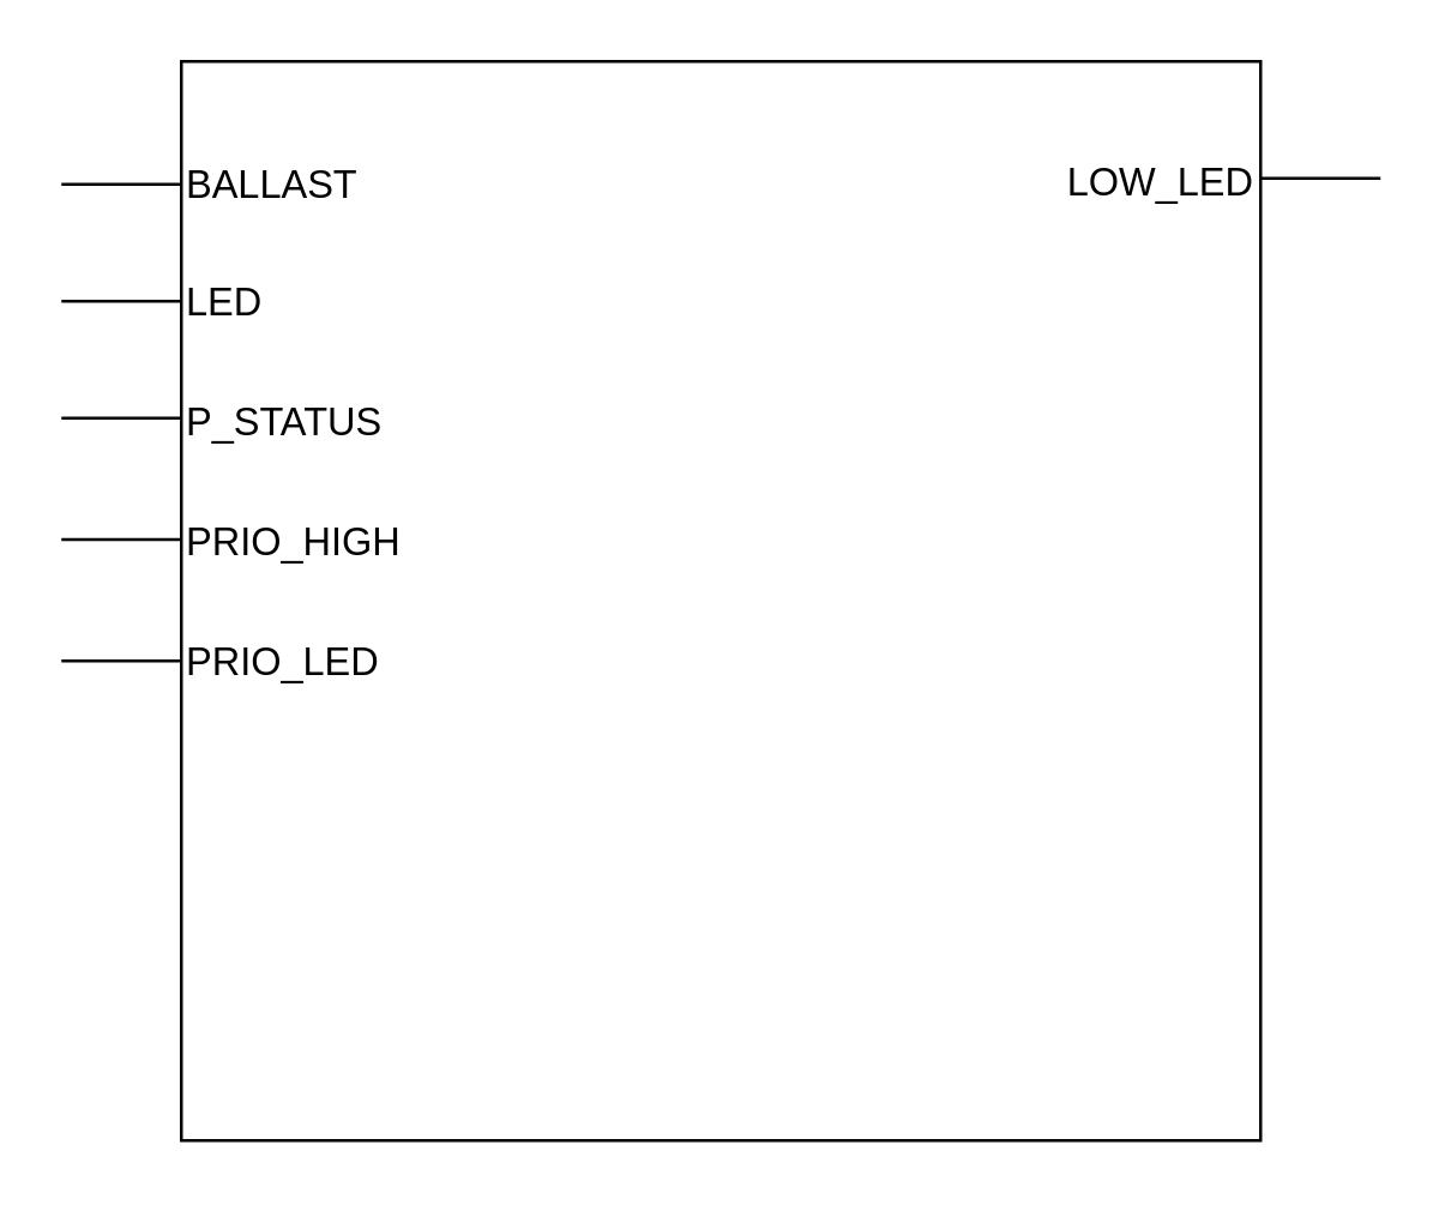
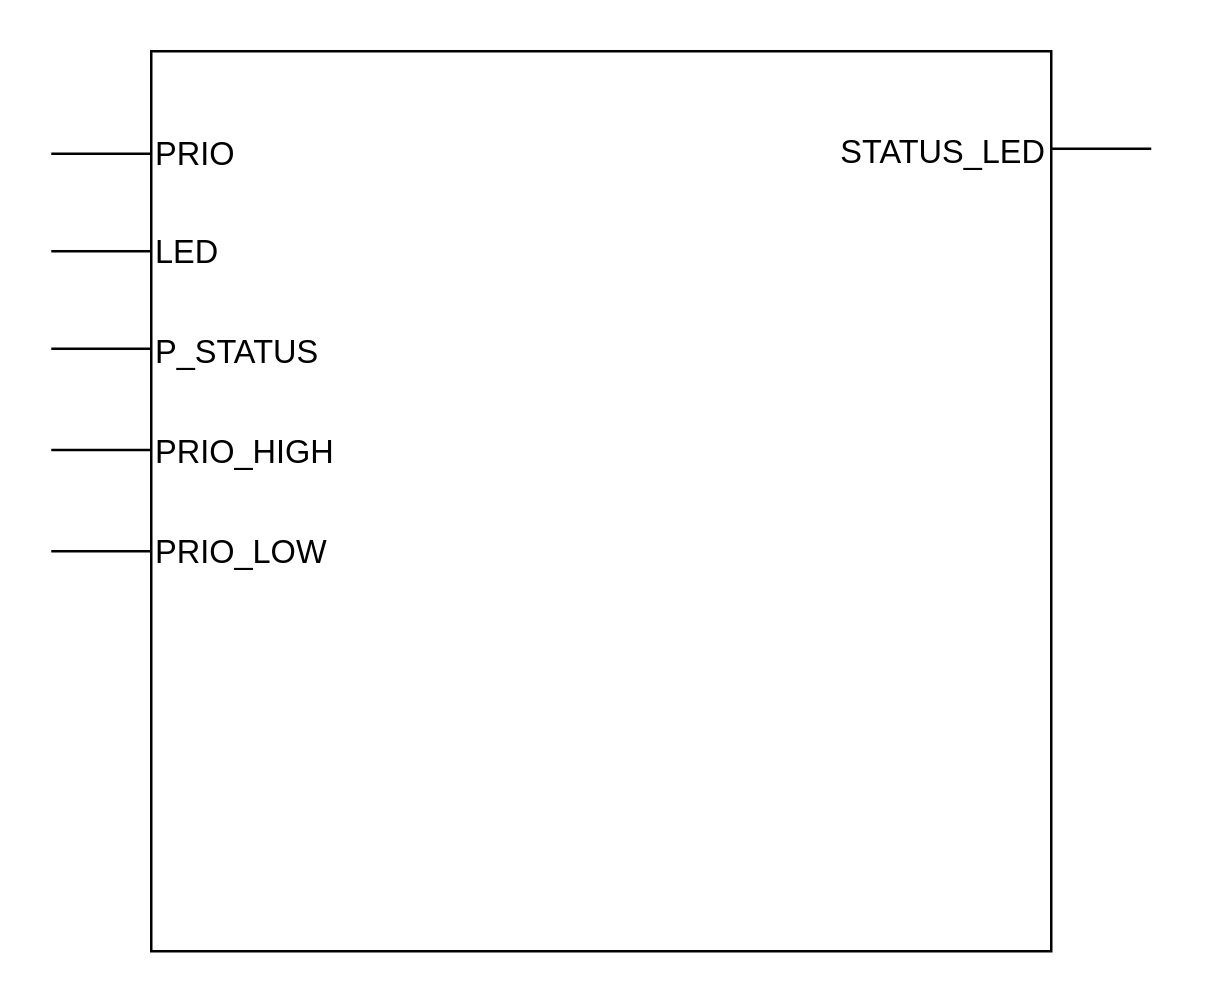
  <mxCell id="0" />
  <mxCell id="1" parent="0" />
  <mxCell id="2" value="" style="whiteSpace=wrap;html=1;aspect=fixed;" parent="1" vertex="1"><mxGeometry x="60" y="20" width="360" height="360" as="geometry" /></mxCell>
  <mxCell id="3" value="" style="endArrow=none;html=1;fontSize=13;" parent="1" edge="1"><mxGeometry width="50" height="50" relative="1" as="geometry"><mxPoint x="60" y="100" as="sourcePoint" /><mxPoint x="20" y="100" as="targetPoint" /><Array as="points"><mxPoint x="60" y="100" /></Array></mxGeometry></mxCell>
  <mxCell id="4" value="LED" style="text;html=1;strokeColor=none;fillColor=none;align=left;verticalAlign=middle;whiteSpace=wrap;rounded=0;fontSize=13;" parent="1" vertex="1"><mxGeometry x="60" y="90" width="80" height="20" as="geometry" /></mxCell>
  <mxCell id="5" value="" style="endArrow=none;html=1;fontSize=13;" parent="1" edge="1"><mxGeometry width="50" height="50" relative="1" as="geometry"><mxPoint x="420" y="59" as="sourcePoint" /><mxPoint x="460" y="59" as="targetPoint" /><Array as="points"><mxPoint x="420" y="59" /></Array></mxGeometry></mxCell>
- <mxCell id="6" value="LOW_LED" style="text;html=1;strokeColor=none;fillColor=none;align=right;verticalAlign=middle;whiteSpace=wrap;rounded=0;fontSize=13;" parent="1" vertex="1"><mxGeometry x="340" y="50" width="80" height="20" as="geometry" /></mxCell>
+ <mxCell id="6" value="STATUS_LED" style="text;html=1;strokeColor=none;fillColor=none;align=right;verticalAlign=middle;whiteSpace=wrap;rounded=0;fontSize=13;" parent="1" vertex="1"><mxGeometry x="340" y="50" width="80" height="20" as="geometry" /></mxCell>
  <mxCell id="7" value="" style="endArrow=none;html=1;fontSize=13;" parent="1" edge="1"><mxGeometry width="50" height="50" relative="1" as="geometry"><mxPoint x="60" y="139" as="sourcePoint" /><mxPoint x="20" y="139" as="targetPoint" /><Array as="points"><mxPoint x="60" y="139" /></Array></mxGeometry></mxCell>
  <mxCell id="8" value="" style="endArrow=none;html=1;fontSize=13;" parent="1" edge="1"><mxGeometry width="50" height="50" relative="1" as="geometry"><mxPoint x="60" y="179.5" as="sourcePoint" /><mxPoint x="20" y="179.5" as="targetPoint" /><Array as="points"><mxPoint x="60" y="179.5" /></Array></mxGeometry></mxCell>
  <mxCell id="9" value="" style="endArrow=none;html=1;fontSize=13;" parent="1" edge="1"><mxGeometry width="50" height="50" relative="1" as="geometry"><mxPoint x="60" y="220" as="sourcePoint" /><mxPoint x="20" y="220" as="targetPoint" /><Array as="points"><mxPoint x="60" y="220" /></Array></mxGeometry></mxCell>
  <mxCell id="10" value="P_STATUS" style="text;html=1;strokeColor=none;fillColor=none;align=left;verticalAlign=middle;whiteSpace=wrap;rounded=0;fontSize=13;" parent="1" vertex="1"><mxGeometry x="60" y="130" width="80" height="20" as="geometry" /></mxCell>
- <mxCell id="11" value="PRIO_LED" style="text;html=1;strokeColor=none;fillColor=none;align=left;verticalAlign=middle;whiteSpace=wrap;rounded=0;fontSize=13;" parent="1" vertex="1"><mxGeometry x="60" y="210" width="80" height="20" as="geometry" /></mxCell>
+ <mxCell id="11" value="PRIO_LOW" style="text;html=1;strokeColor=none;fillColor=none;align=left;verticalAlign=middle;whiteSpace=wrap;rounded=0;fontSize=13;" parent="1" vertex="1"><mxGeometry x="60" y="210" width="80" height="20" as="geometry" /></mxCell>
  <mxCell id="12" value="PRIO_HIGH" style="text;html=1;strokeColor=none;fillColor=none;align=left;verticalAlign=middle;whiteSpace=wrap;rounded=0;fontSize=13;" parent="1" vertex="1"><mxGeometry x="60" y="170" width="80" height="20" as="geometry" /></mxCell>
  <mxCell id="13" value="" style="endArrow=none;html=1;fontSize=13;" edge="1" parent="1"><mxGeometry width="50" height="50" relative="1" as="geometry"><mxPoint x="60" y="61" as="sourcePoint" /><mxPoint x="20" y="61" as="targetPoint" /><Array as="points"><mxPoint x="60" y="61" /></Array></mxGeometry></mxCell>
- <mxCell id="14" value="BALLAST" style="text;html=1;strokeColor=none;fillColor=none;align=left;verticalAlign=middle;whiteSpace=wrap;rounded=0;fontSize=13;" vertex="1" parent="1"><mxGeometry x="60" y="51" width="80" height="20" as="geometry" /></mxCell>
+ <mxCell id="14" value="PRIO" style="text;html=1;strokeColor=none;fillColor=none;align=left;verticalAlign=middle;whiteSpace=wrap;rounded=0;fontSize=13;" vertex="1" parent="1"><mxGeometry x="60" y="51" width="80" height="20" as="geometry" /></mxCell>
